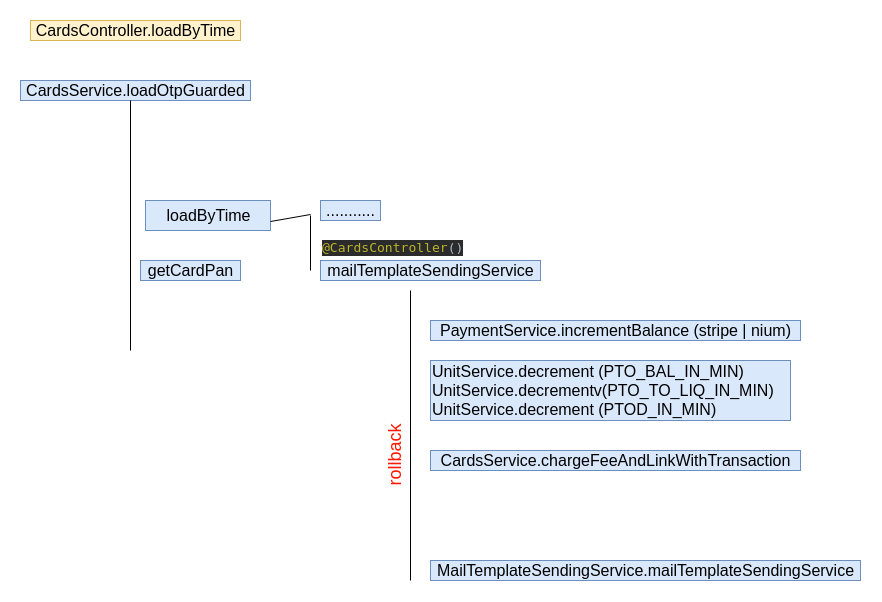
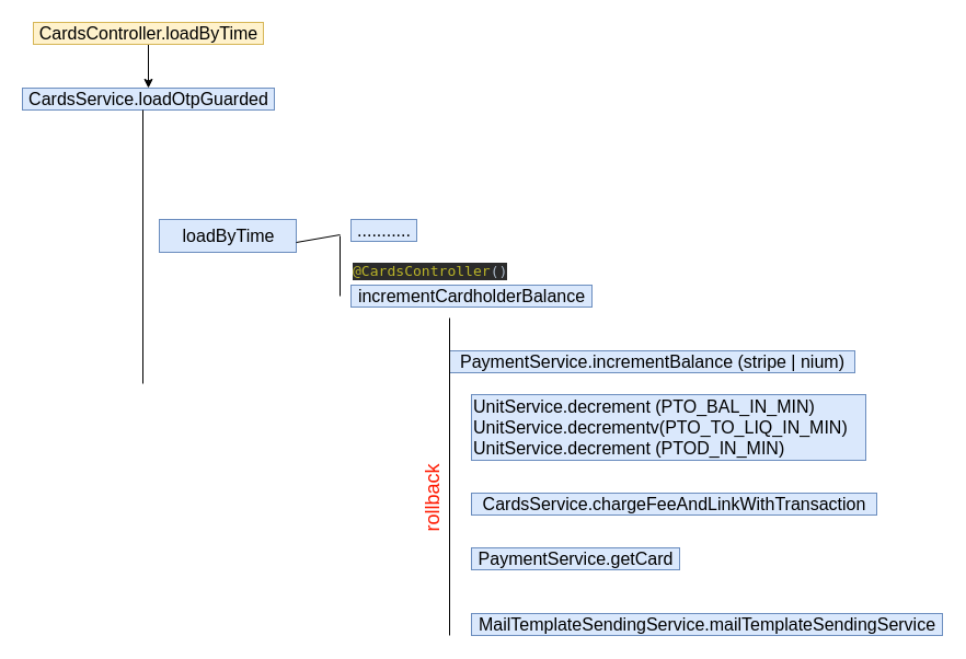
  <mxCell id="0" />
  <mxCell id="1" parent="0" />
+ <mxCell id="2" style="edgeStyle=orthogonalEdgeStyle;rounded=0;orthogonalLoop=1;jettySize=auto;html=1;fontSize=16;" edge="1" parent="1" source="3" target="4"><mxGeometry relative="1" as="geometry" /></mxCell>
  <mxCell id="3" value="CardsController.loadByTime" style="text;html=1;resizable=0;autosize=1;align=center;verticalAlign=middle;points=[];fillColor=#fff2cc;strokeColor=#d6b656;rounded=0;fontSize=16;" vertex="1" parent="1"><mxGeometry x="30" y="20" width="210" height="20" as="geometry" /></mxCell>
  <mxCell id="4" value="CardsService.loadOtpGuarded" style="text;html=1;align=center;verticalAlign=middle;resizable=0;points=[];autosize=1;strokeColor=#6c8ebf;fillColor=#dae8fc;fontSize=16;" vertex="1" parent="1"><mxGeometry x="20" y="80" width="230" height="20" as="geometry" /></mxCell>
  <mxCell id="5" value="loadByTime" style="text;html=1;resizable=0;autosize=1;align=center;verticalAlign=middle;points=[];fillColor=#dae8fc;strokeColor=#6c8ebf;rounded=0;fontSize=16;" vertex="1" parent="1"><mxGeometry x="145" y="200" width="125" height="30" as="geometry" /></mxCell>
  <mxCell id="6" value="" style="endArrow=none;html=1;rounded=0;fontSize=16;" edge="1" parent="1"><mxGeometry width="50" height="50" relative="1" as="geometry"><mxPoint x="130" y="350" as="sourcePoint" /><mxPoint x="130" y="100" as="targetPoint" /></mxGeometry></mxCell>
- <mxCell id="7" value="getCardPan" style="text;html=1;resizable=0;autosize=1;align=center;verticalAlign=middle;points=[];fillColor=#dae8fc;strokeColor=#6c8ebf;rounded=0;fontSize=16;" vertex="1" parent="1"><mxGeometry x="140" y="260" width="100" height="20" as="geometry" /></mxCell>
- <mxCell id="8" value="mailTemplateSendingService" style="text;html=1;resizable=0;autosize=1;align=center;verticalAlign=middle;points=[];fillColor=#dae8fc;strokeColor=#6c8ebf;rounded=0;fontSize=16;" vertex="1" parent="1"><mxGeometry x="320" y="260" width="220" height="20" as="geometry" /></mxCell>
+ <mxCell id="8" value="incrementCardholderBalance" style="text;html=1;resizable=0;autosize=1;align=center;verticalAlign=middle;points=[];fillColor=#dae8fc;strokeColor=#6c8ebf;rounded=0;fontSize=16;" vertex="1" parent="1"><mxGeometry x="320" y="260" width="220" height="20" as="geometry" /></mxCell>
  <mxCell id="9" value="..........." style="text;html=1;align=center;verticalAlign=middle;resizable=0;points=[];autosize=1;strokeColor=#6c8ebf;fillColor=#dae8fc;fontSize=16;" vertex="1" parent="1"><mxGeometry x="320" y="200" width="60" height="20" as="geometry" /></mxCell>
  <mxCell id="10" value="&lt;pre style=&quot;background-color: #2b2b2b ; color: #a9b7c6 ; font-family: &amp;quot;jetbrains mono&amp;quot; , monospace ; font-size: 9.8pt&quot;&gt;&lt;span style=&quot;color: #bbb529&quot;&gt;@CardsController&lt;/span&gt;()&lt;/pre&gt;" style="text;whiteSpace=wrap;html=1;fontSize=16;" vertex="1" parent="1"><mxGeometry x="320" y="220" width="210" height="40" as="geometry" /></mxCell>
  <mxCell id="11" value="" style="endArrow=none;html=1;rounded=0;fontSize=16;entryX=1;entryY=0.7;entryDx=0;entryDy=0;entryPerimeter=0;" edge="1" parent="1" target="5"><mxGeometry width="50" height="50" relative="1" as="geometry"><mxPoint x="310" y="214" as="sourcePoint" /><mxPoint x="380" y="80" as="targetPoint" /></mxGeometry></mxCell>
  <mxCell id="12" value="" style="endArrow=none;html=1;rounded=0;fontSize=16;" edge="1" parent="1"><mxGeometry width="50" height="50" relative="1" as="geometry"><mxPoint x="310" y="270" as="sourcePoint" /><mxPoint x="310" y="215" as="targetPoint" /></mxGeometry></mxCell>
- <mxCell id="13" value="PaymentService.incrementBalance (stripe | nium)" style="text;html=1;align=center;verticalAlign=middle;resizable=0;points=[];autosize=1;strokeColor=#6c8ebf;fillColor=#dae8fc;fontSize=16;" vertex="1" parent="1"><mxGeometry x="430" y="320" width="370" height="20" as="geometry" /></mxCell>
+ <mxCell id="13" value="PaymentService.incrementBalance (stripe | nium)" style="text;html=1;align=center;verticalAlign=middle;resizable=0;points=[];autosize=1;strokeColor=#6c8ebf;fillColor=#dae8fc;fontSize=16;" vertex="1" parent="1"><mxGeometry x="410" y="320" width="370" height="20" as="geometry" /></mxCell>
  <mxCell id="14" value="&lt;div&gt;UnitService.decrement (PTO_BAL_IN_MIN)&lt;/div&gt;&lt;div&gt;UnitService.decrementv(PTO_TO_LIQ_IN_MIN)&lt;/div&gt;&lt;div&gt;UnitService.decrement (PTOD_IN_MIN)&lt;/div&gt;" style="text;html=1;align=left;verticalAlign=middle;resizable=0;points=[];autosize=1;strokeColor=#6c8ebf;fillColor=#dae8fc;fontSize=16;" vertex="1" parent="1"><mxGeometry x="430" y="360" width="360" height="60" as="geometry" /></mxCell>
  <mxCell id="15" value="CardsService.chargeFeeAndLinkWithTransaction" style="text;html=1;align=center;verticalAlign=middle;resizable=0;points=[];autosize=1;strokeColor=#6c8ebf;fillColor=#dae8fc;fontSize=16;" vertex="1" parent="1"><mxGeometry x="430" y="450" width="370" height="20" as="geometry" /></mxCell>
+ <mxCell id="16" value="PaymentService.getCard" style="text;html=1;align=center;verticalAlign=middle;resizable=0;points=[];autosize=1;strokeColor=#6c8ebf;fillColor=#dae8fc;fontSize=16;" vertex="1" parent="1"><mxGeometry x="430" y="500" width="190" height="20" as="geometry" /></mxCell>
  <mxCell id="17" value="MailTemplateSendingService.mailTemplateSendingService" style="text;html=1;align=center;verticalAlign=middle;resizable=0;points=[];autosize=1;strokeColor=#6c8ebf;fillColor=#dae8fc;fontSize=16;" vertex="1" parent="1"><mxGeometry x="430" y="560" width="430" height="20" as="geometry" /></mxCell>
  <mxCell id="18" value="" style="endArrow=none;html=1;rounded=0;fontSize=16;" edge="1" parent="1"><mxGeometry width="50" height="50" relative="1" as="geometry"><mxPoint x="410" y="580" as="sourcePoint" /><mxPoint x="410" y="290" as="targetPoint" /></mxGeometry></mxCell>
  <mxCell id="19" value="rollback" style="text;html=1;align=center;verticalAlign=middle;resizable=0;points=[];autosize=1;strokeColor=none;fillColor=none;fontSize=18;rotation=270;fontColor=#FF1900;" vertex="1" parent="1"><mxGeometry x="355" y="440" width="80" height="30" as="geometry" /></mxCell>
